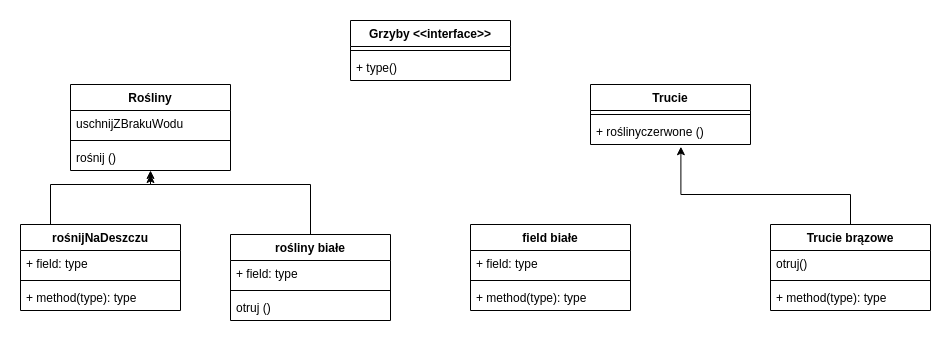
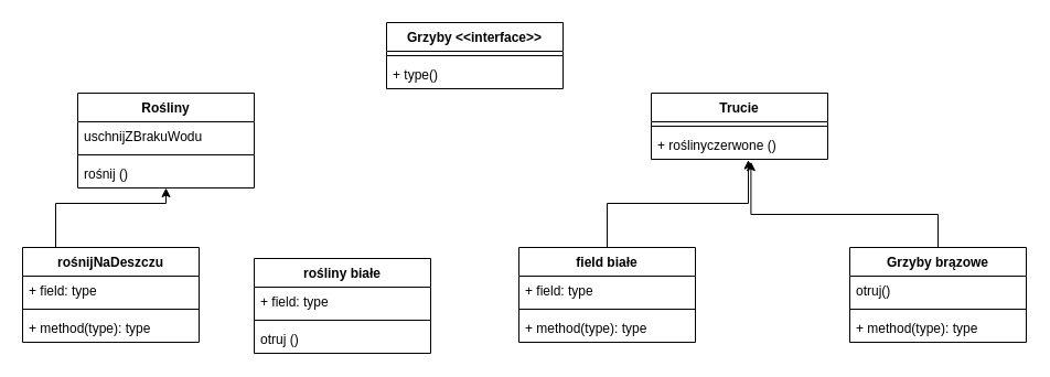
  <mxCell id="0" />
  <mxCell id="1" parent="0" />
  <mxCell id="2" value="Rośliny" style="swimlane;fontStyle=1;align=center;verticalAlign=top;childLayout=stackLayout;horizontal=1;startSize=26;horizontalStack=0;resizeParent=1;resizeParentMax=0;resizeLast=0;collapsible=1;marginBottom=0;whiteSpace=wrap;html=1;" vertex="1" parent="1"><mxGeometry x="70" y="84" width="160" height="86" as="geometry" /></mxCell>
  <mxCell id="3" value="uschnijZBrakuWodu" style="text;strokeColor=none;fillColor=none;align=left;verticalAlign=top;spacingLeft=4;spacingRight=4;overflow=hidden;rotatable=0;points=[[0,0.5],[1,0.5]];portConstraint=eastwest;whiteSpace=wrap;html=1;" vertex="1" parent="2"><mxGeometry y="26" width="160" height="26" as="geometry" /></mxCell>
  <mxCell id="4" value="" style="line;strokeWidth=1;fillColor=none;align=left;verticalAlign=middle;spacingTop=-1;spacingLeft=3;spacingRight=3;rotatable=0;labelPosition=right;points=[];portConstraint=eastwest;strokeColor=inherit;" vertex="1" parent="2"><mxGeometry y="52" width="160" height="8" as="geometry" /></mxCell>
  <mxCell id="5" value="rośnij ()" style="text;strokeColor=none;fillColor=none;align=left;verticalAlign=top;spacingLeft=4;spacingRight=4;overflow=hidden;rotatable=0;points=[[0,0.5],[1,0.5]];portConstraint=eastwest;whiteSpace=wrap;html=1;" vertex="1" parent="2"><mxGeometry y="60" width="160" height="26" as="geometry" /></mxCell>
  <mxCell id="6" value="Trucie" style="swimlane;fontStyle=1;align=center;verticalAlign=top;childLayout=stackLayout;horizontal=1;startSize=26;horizontalStack=0;resizeParent=1;resizeParentMax=0;resizeLast=0;collapsible=1;marginBottom=0;whiteSpace=wrap;html=1;" vertex="1" parent="1"><mxGeometry x="590" y="84" width="160" height="60" as="geometry" /></mxCell>
  <mxCell id="7" value="" style="line;strokeWidth=1;fillColor=none;align=left;verticalAlign=middle;spacingTop=-1;spacingLeft=3;spacingRight=3;rotatable=0;labelPosition=right;points=[];portConstraint=eastwest;strokeColor=inherit;" vertex="1" parent="6"><mxGeometry y="26" width="160" height="8" as="geometry" /></mxCell>
  <mxCell id="8" value="+ roślinyczerwone ()" style="text;strokeColor=none;fillColor=none;align=left;verticalAlign=top;spacingLeft=4;spacingRight=4;overflow=hidden;rotatable=0;points=[[0,0.5],[1,0.5]];portConstraint=eastwest;whiteSpace=wrap;html=1;" vertex="1" parent="6"><mxGeometry y="34" width="160" height="26" as="geometry" /></mxCell>
  <mxCell id="9" style="edgeStyle=orthogonalEdgeStyle;rounded=0;orthogonalLoop=1;jettySize=auto;html=1;exitX=0.5;exitY=0;exitDx=0;exitDy=0;" edge="1" parent="1" source="10" target="5"><mxGeometry relative="1" as="geometry"><Array as="points"><mxPoint x="50" y="224" /><mxPoint x="50" y="184" /><mxPoint x="150" y="184" /></Array></mxGeometry></mxCell>
  <mxCell id="10" value="rośnijNaDeszczu" style="swimlane;fontStyle=1;align=center;verticalAlign=top;childLayout=stackLayout;horizontal=1;startSize=26;horizontalStack=0;resizeParent=1;resizeParentMax=0;resizeLast=0;collapsible=1;marginBottom=0;whiteSpace=wrap;html=1;" vertex="1" parent="1"><mxGeometry x="20" y="224" width="160" height="86" as="geometry" /></mxCell>
  <mxCell id="11" value="+ field: type" style="text;strokeColor=none;fillColor=none;align=left;verticalAlign=top;spacingLeft=4;spacingRight=4;overflow=hidden;rotatable=0;points=[[0,0.5],[1,0.5]];portConstraint=eastwest;whiteSpace=wrap;html=1;" vertex="1" parent="10"><mxGeometry y="26" width="160" height="26" as="geometry" /></mxCell>
  <mxCell id="12" value="" style="line;strokeWidth=1;fillColor=none;align=left;verticalAlign=middle;spacingTop=-1;spacingLeft=3;spacingRight=3;rotatable=0;labelPosition=right;points=[];portConstraint=eastwest;strokeColor=inherit;" vertex="1" parent="10"><mxGeometry y="52" width="160" height="8" as="geometry" /></mxCell>
  <mxCell id="13" value="+ method(type): type" style="text;strokeColor=none;fillColor=none;align=left;verticalAlign=top;spacingLeft=4;spacingRight=4;overflow=hidden;rotatable=0;points=[[0,0.5],[1,0.5]];portConstraint=eastwest;whiteSpace=wrap;html=1;" vertex="1" parent="10"><mxGeometry y="60" width="160" height="26" as="geometry" /></mxCell>
- <mxCell id="14" style="edgeStyle=orthogonalEdgeStyle;rounded=0;orthogonalLoop=1;jettySize=auto;html=1;entryX=0.5;entryY=1.154;entryDx=0;entryDy=0;entryPerimeter=0;" edge="1" parent="1" source="15" target="5"><mxGeometry relative="1" as="geometry"><Array as="points"><mxPoint x="310" y="184" /><mxPoint x="150" y="184" /></Array></mxGeometry></mxCell>
  <mxCell id="15" value="rośliny białe" style="swimlane;fontStyle=1;align=center;verticalAlign=top;childLayout=stackLayout;horizontal=1;startSize=26;horizontalStack=0;resizeParent=1;resizeParentMax=0;resizeLast=0;collapsible=1;marginBottom=0;whiteSpace=wrap;html=1;" vertex="1" parent="1"><mxGeometry x="230" y="234" width="160" height="86" as="geometry" /></mxCell>
  <mxCell id="16" value="+ field: type" style="text;strokeColor=none;fillColor=none;align=left;verticalAlign=top;spacingLeft=4;spacingRight=4;overflow=hidden;rotatable=0;points=[[0,0.5],[1,0.5]];portConstraint=eastwest;whiteSpace=wrap;html=1;" vertex="1" parent="15"><mxGeometry y="26" width="160" height="26" as="geometry" /></mxCell>
  <mxCell id="17" value="" style="line;strokeWidth=1;fillColor=none;align=left;verticalAlign=middle;spacingTop=-1;spacingLeft=3;spacingRight=3;rotatable=0;labelPosition=right;points=[];portConstraint=eastwest;strokeColor=inherit;" vertex="1" parent="15"><mxGeometry y="52" width="160" height="8" as="geometry" /></mxCell>
  <mxCell id="18" value="otruj ()" style="text;strokeColor=none;fillColor=none;align=left;verticalAlign=top;spacingLeft=4;spacingRight=4;overflow=hidden;rotatable=0;points=[[0,0.5],[1,0.5]];portConstraint=eastwest;whiteSpace=wrap;html=1;" vertex="1" parent="15"><mxGeometry y="60" width="160" height="26" as="geometry" /></mxCell>
+ <mxCell id="19" style="edgeStyle=orthogonalEdgeStyle;rounded=0;orthogonalLoop=1;jettySize=auto;html=1;entryX=0.55;entryY=1.023;entryDx=0;entryDy=0;entryPerimeter=0;" edge="1" parent="1" source="20" target="8"><mxGeometry relative="1" as="geometry"><mxPoint x="730" y="174" as="targetPoint" /></mxGeometry></mxCell>
  <mxCell id="20" value="field białe" style="swimlane;fontStyle=1;align=center;verticalAlign=top;childLayout=stackLayout;horizontal=1;startSize=26;horizontalStack=0;resizeParent=1;resizeParentMax=0;resizeLast=0;collapsible=1;marginBottom=0;whiteSpace=wrap;html=1;" vertex="1" parent="1"><mxGeometry x="470" y="224" width="160" height="86" as="geometry" /></mxCell>
  <mxCell id="21" value="+ field: type" style="text;strokeColor=none;fillColor=none;align=left;verticalAlign=top;spacingLeft=4;spacingRight=4;overflow=hidden;rotatable=0;points=[[0,0.5],[1,0.5]];portConstraint=eastwest;whiteSpace=wrap;html=1;" vertex="1" parent="20"><mxGeometry y="26" width="160" height="26" as="geometry" /></mxCell>
  <mxCell id="22" value="" style="line;strokeWidth=1;fillColor=none;align=left;verticalAlign=middle;spacingTop=-1;spacingLeft=3;spacingRight=3;rotatable=0;labelPosition=right;points=[];portConstraint=eastwest;strokeColor=inherit;" vertex="1" parent="20"><mxGeometry y="52" width="160" height="8" as="geometry" /></mxCell>
  <mxCell id="23" value="+ method(type): type" style="text;strokeColor=none;fillColor=none;align=left;verticalAlign=top;spacingLeft=4;spacingRight=4;overflow=hidden;rotatable=0;points=[[0,0.5],[1,0.5]];portConstraint=eastwest;whiteSpace=wrap;html=1;" vertex="1" parent="20"><mxGeometry y="60" width="160" height="26" as="geometry" /></mxCell>
  <mxCell id="24" style="edgeStyle=orthogonalEdgeStyle;rounded=0;orthogonalLoop=1;jettySize=auto;html=1;exitX=0.5;exitY=0;exitDx=0;exitDy=0;entryX=0.565;entryY=1.085;entryDx=0;entryDy=0;entryPerimeter=0;" edge="1" parent="1" source="25" target="8"><mxGeometry relative="1" as="geometry"><mxPoint x="730" y="164" as="targetPoint" /><Array as="points"><mxPoint x="850" y="194" /><mxPoint x="680" y="194" /></Array></mxGeometry></mxCell>
- <mxCell id="25" value="Trucie brązowe" style="swimlane;fontStyle=1;align=center;verticalAlign=top;childLayout=stackLayout;horizontal=1;startSize=26;horizontalStack=0;resizeParent=1;resizeParentMax=0;resizeLast=0;collapsible=1;marginBottom=0;whiteSpace=wrap;html=1;" vertex="1" parent="1"><mxGeometry x="770" y="224" width="160" height="86" as="geometry" /></mxCell>
+ <mxCell id="25" value="Grzyby brązowe" style="swimlane;fontStyle=1;align=center;verticalAlign=top;childLayout=stackLayout;horizontal=1;startSize=26;horizontalStack=0;resizeParent=1;resizeParentMax=0;resizeLast=0;collapsible=1;marginBottom=0;whiteSpace=wrap;html=1;" vertex="1" parent="1"><mxGeometry x="770" y="224" width="160" height="86" as="geometry" /></mxCell>
  <mxCell id="26" value="otruj()" style="text;strokeColor=none;fillColor=none;align=left;verticalAlign=top;spacingLeft=4;spacingRight=4;overflow=hidden;rotatable=0;points=[[0,0.5],[1,0.5]];portConstraint=eastwest;whiteSpace=wrap;html=1;" vertex="1" parent="25"><mxGeometry y="26" width="160" height="26" as="geometry" /></mxCell>
  <mxCell id="27" value="" style="line;strokeWidth=1;fillColor=none;align=left;verticalAlign=middle;spacingTop=-1;spacingLeft=3;spacingRight=3;rotatable=0;labelPosition=right;points=[];portConstraint=eastwest;strokeColor=inherit;" vertex="1" parent="25"><mxGeometry y="52" width="160" height="8" as="geometry" /></mxCell>
  <mxCell id="28" value="+ method(type): type" style="text;strokeColor=none;fillColor=none;align=left;verticalAlign=top;spacingLeft=4;spacingRight=4;overflow=hidden;rotatable=0;points=[[0,0.5],[1,0.5]];portConstraint=eastwest;whiteSpace=wrap;html=1;" vertex="1" parent="25"><mxGeometry y="60" width="160" height="26" as="geometry" /></mxCell>
  <mxCell id="29" value="Grzyby &amp;lt;&amp;lt;interface&amp;gt;&amp;gt;" style="swimlane;fontStyle=1;align=center;verticalAlign=top;childLayout=stackLayout;horizontal=1;startSize=26;horizontalStack=0;resizeParent=1;resizeParentMax=0;resizeLast=0;collapsible=1;marginBottom=0;whiteSpace=wrap;html=1;" vertex="1" parent="1"><mxGeometry x="350" y="20" width="160" height="60" as="geometry" /></mxCell>
  <mxCell id="30" value="" style="line;strokeWidth=1;fillColor=none;align=left;verticalAlign=middle;spacingTop=-1;spacingLeft=3;spacingRight=3;rotatable=0;labelPosition=right;points=[];portConstraint=eastwest;strokeColor=inherit;" vertex="1" parent="29"><mxGeometry y="26" width="160" height="8" as="geometry" /></mxCell>
  <mxCell id="31" value="+ type()" style="text;strokeColor=none;fillColor=none;align=left;verticalAlign=top;spacingLeft=4;spacingRight=4;overflow=hidden;rotatable=0;points=[[0,0.5],[1,0.5]];portConstraint=eastwest;whiteSpace=wrap;html=1;" vertex="1" parent="29"><mxGeometry y="34" width="160" height="26" as="geometry" /></mxCell>
